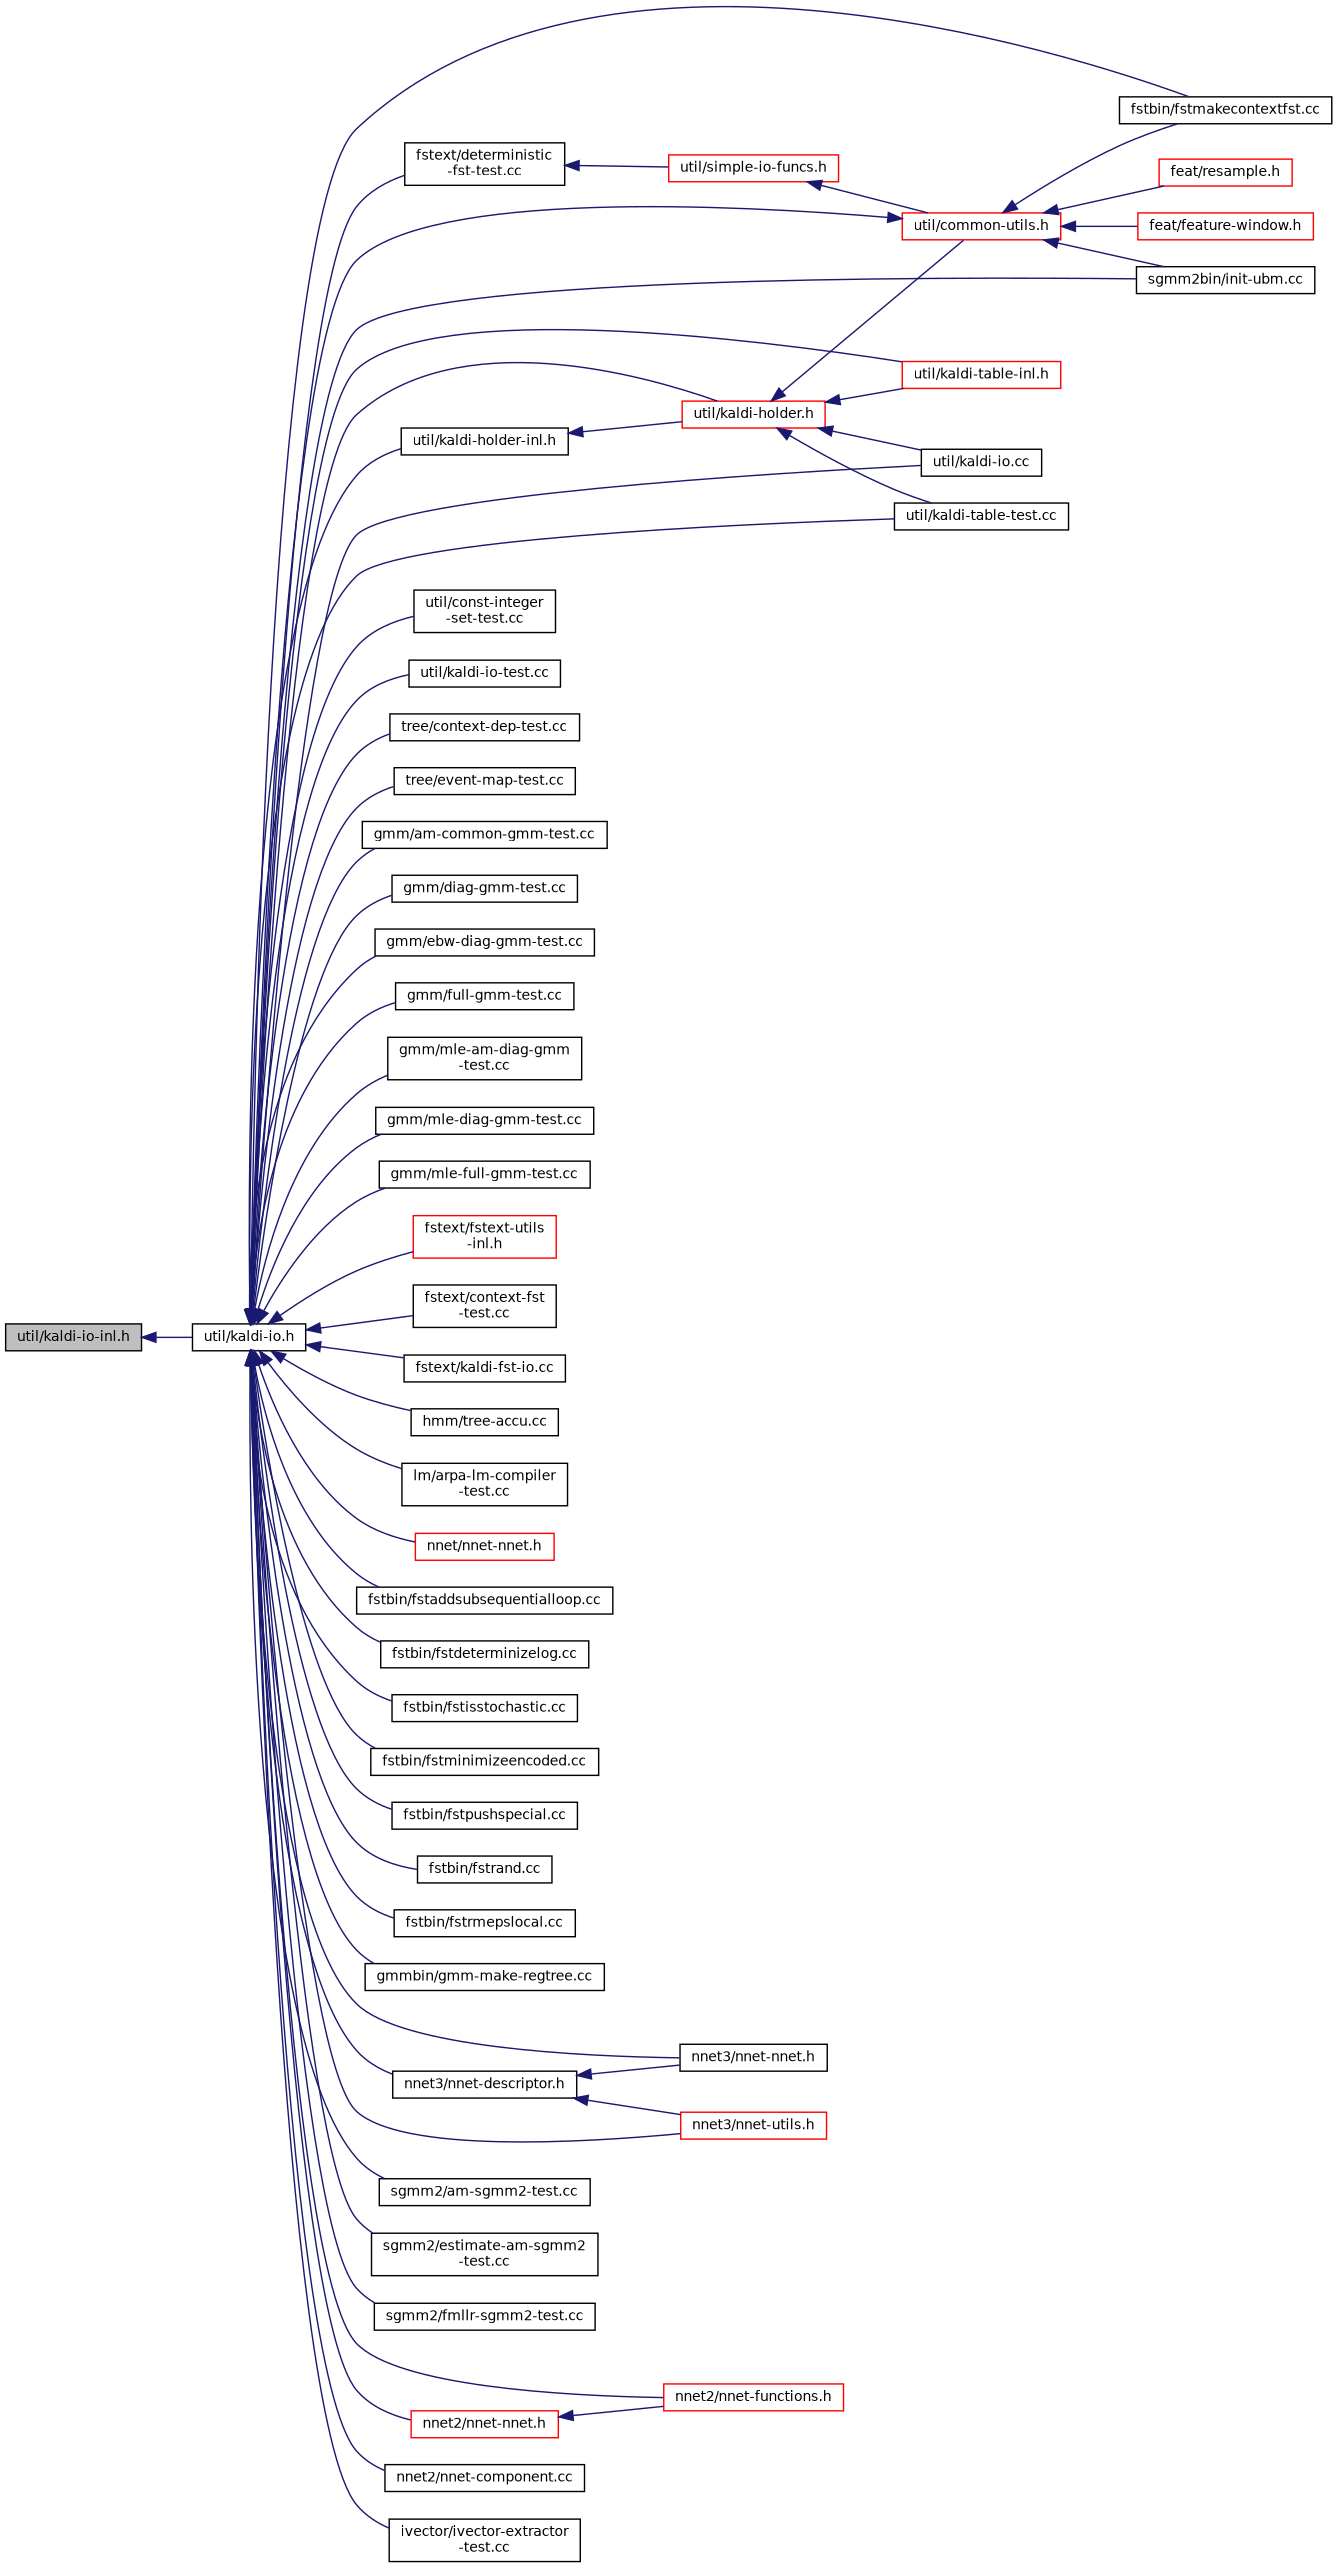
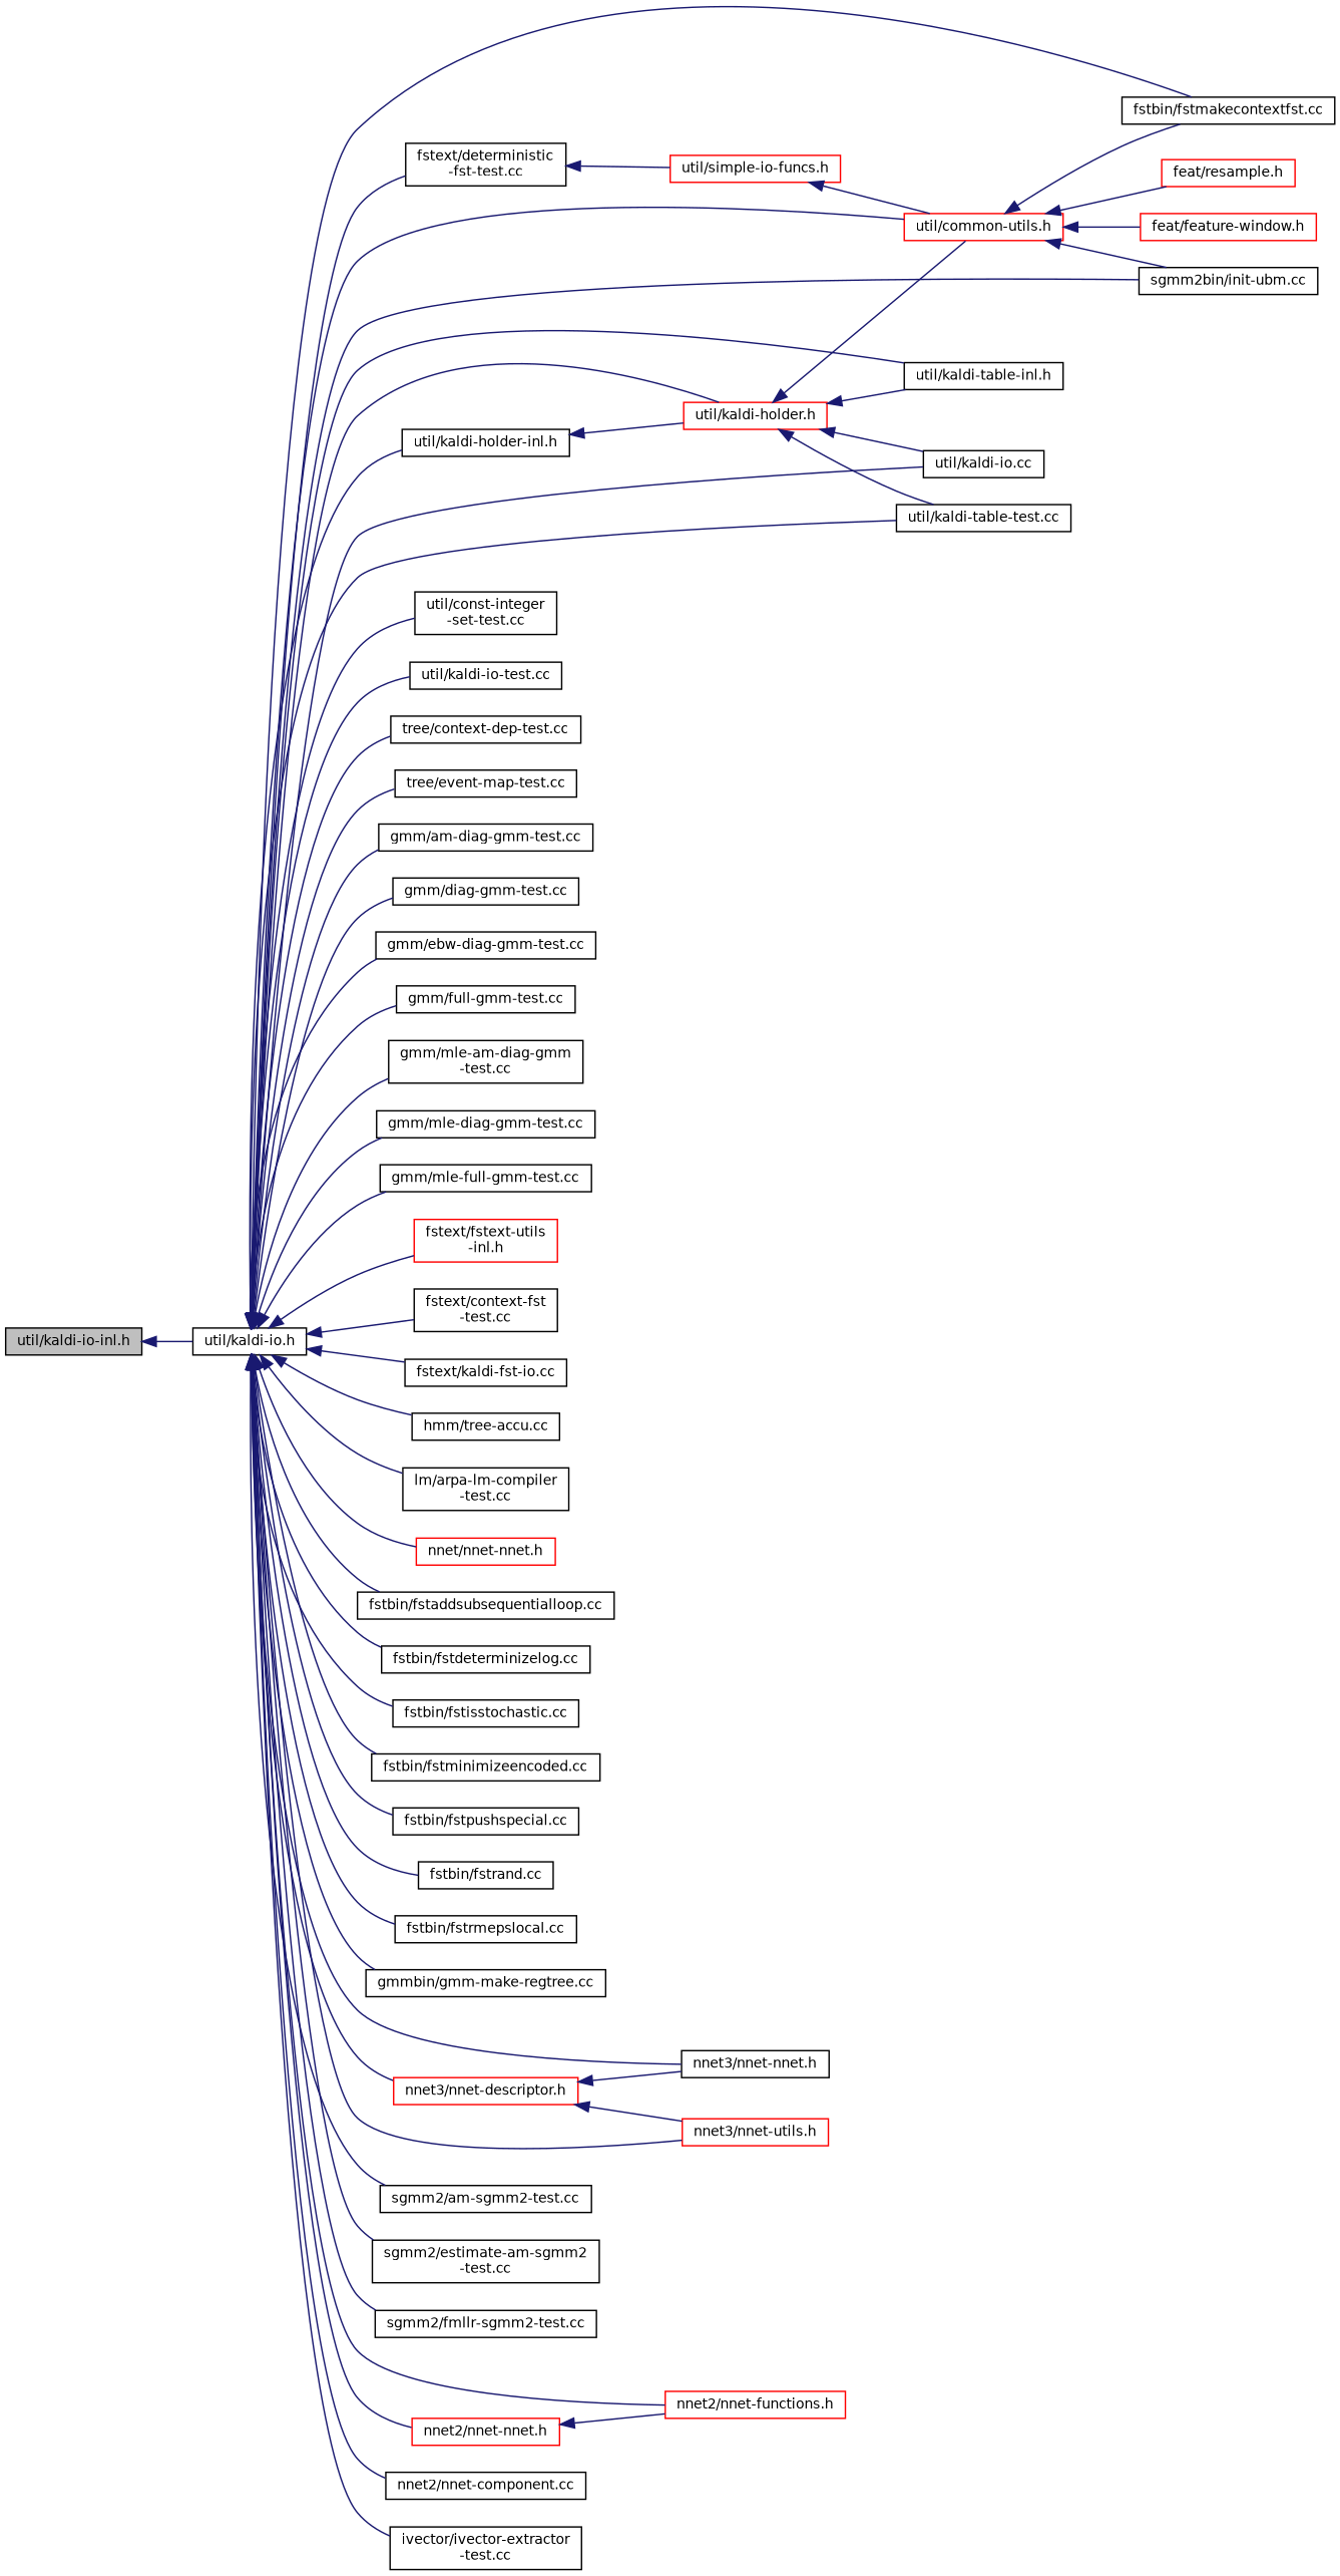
  digraph {
    rankdir=LR
    node [color=black fillcolor=white fontname=Helvetica fontsize=10 shape=record style=filled]
    edge [color=midnightblue dir=back fontname=Helvetica fontsize=10 labelfontname=Helvetica labelfontsize=10 style=solid]
    n1 [fillcolor=grey75 fontcolor=black height=0.2 label="util/kaldi-io-inl.h" width=0.4]
    n2 [height=0.2 label="util/kaldi-io.h" width=0.4]
    n3 [color=red height=0.2 label="util/common-utils.h" width=0.4]
    n4 [height=0.2 label="fstbin/fstmakecontextfst.cc" width=0.4]
    n5 [height=0.2 label="sgmm2bin/init-ubm.cc" width=0.4]
    n6 [color=red height=0.2 label="util/kaldi-holder.h" width=0.4]
-   n7 [color=red height=0.2 label="util/kaldi-table-inl.h" width=0.4]
+   n7 [height=0.2 label="util/kaldi-table-inl.h" width=0.4]
    n8 [height=0.2 label="util/kaldi-io.cc" width=0.4]
    n9 [height=0.2 label="util/kaldi-table-test.cc" width=0.4]
    n10 [height=0.2 label="util/kaldi-holder-inl.h" width=0.4]
    n11 [height=0.2 label="util/const-integer\l-set-test.cc" width=0.4]
    n12 [height=0.2 label="util/kaldi-io-test.cc" width=0.4]
    n13 [height=0.2 label="tree/context-dep-test.cc" width=0.4]
    n14 [height=0.2 label="tree/event-map-test.cc" width=0.4]
-   n15 [height=0.2 label="gmm/am-common-gmm-test.cc" width=0.4]
+   n15 [height=0.2 label="gmm/am-diag-gmm-test.cc" width=0.4]
    n16 [height=0.2 label="gmm/diag-gmm-test.cc" width=0.4]
    n17 [height=0.2 label="gmm/ebw-diag-gmm-test.cc" width=0.4]
    n18 [height=0.2 label="gmm/full-gmm-test.cc" width=0.4]
    n19 [height=0.2 label="gmm/mle-am-diag-gmm\l-test.cc" width=0.4]
    n20 [height=0.2 label="gmm/mle-diag-gmm-test.cc" width=0.4]
    n21 [height=0.2 label="gmm/mle-full-gmm-test.cc" width=0.4]
    n22 [color=red height=0.2 label="fstext/fstext-utils\l-inl.h" width=0.4]
    n23 [height=0.2 label="fstext/context-fst\l-test.cc" width=0.4]
    n24 [height=0.2 label="fstext/deterministic\l-fst-test.cc" width=0.4]
    n25 [height=0.2 label="fstext/kaldi-fst-io.cc" width=0.4]
    n26 [height=0.2 label="hmm/tree-accu.cc" width=0.4]
    n27 [height=0.2 label="lm/arpa-lm-compiler\l-test.cc" width=0.4]
    n28 [color=red height=0.2 label="nnet/nnet-nnet.h" width=0.4]
    n29 [height=0.2 label="fstbin/fstaddsubsequentialloop.cc" width=0.4]
    n30 [height=0.2 label="fstbin/fstdeterminizelog.cc" width=0.4]
    n31 [height=0.2 label="fstbin/fstisstochastic.cc" width=0.4]
    n32 [height=0.2 label="fstbin/fstminimizeencoded.cc" width=0.4]
    n33 [height=0.2 label="fstbin/fstpushspecial.cc" width=0.4]
    n34 [height=0.2 label="fstbin/fstrand.cc" width=0.4]
    n35 [height=0.2 label="fstbin/fstrmepslocal.cc" width=0.4]
    n36 [height=0.2 label="gmmbin/gmm-make-regtree.cc" width=0.4]
    n37 [height=0.2 label="nnet3/nnet-nnet.h" width=0.4]
-   n38 [height=0.2 label="nnet3/nnet-descriptor.h" width=0.4]
+   n38 [color=red height=0.2 label="nnet3/nnet-descriptor.h" width=0.4]
    n39 [color=red height=0.2 label="nnet3/nnet-utils.h" width=0.4]
    n40 [height=0.2 label="sgmm2/am-sgmm2-test.cc" width=0.4]
    n41 [height=0.2 label="sgmm2/estimate-am-sgmm2\l-test.cc" width=0.4]
    n42 [height=0.2 label="sgmm2/fmllr-sgmm2-test.cc" width=0.4]
    n43 [color=red height=0.2 label="nnet2/nnet-nnet.h" width=0.4]
    n44 [color=red height=0.2 label="nnet2/nnet-functions.h" width=0.4]
    n45 [height=0.2 label="nnet2/nnet-component.cc" width=0.4]
    n46 [height=0.2 label="ivector/ivector-extractor\l-test.cc" width=0.4]
    n47 [color=red height=0.2 label="feat/resample.h" width=0.4]
    n48 [color=red height=0.2 label="feat/feature-window.h" width=0.4]
    n49 [color=red height=0.2 label="util/simple-io-funcs.h" width=0.4]
    n1 -> n2
-   n3 -> n2
+   n2 -> n3
    n2 -> n4
    n2 -> n5
    n2 -> n6
    n2 -> n7
    n2 -> n8
    n2 -> n9
    n2 -> n10
    n2 -> n11
    n2 -> n12
    n2 -> n13
    n2 -> n14
    n2 -> n15
    n2 -> n16
    n2 -> n17
    n2 -> n18
    n2 -> n19
    n2 -> n20
    n2 -> n21
    n2 -> n22
    n2 -> n23
    n2 -> n24
    n2 -> n25
    n2 -> n26
    n2 -> n27
    n2 -> n28
    n2 -> n29
    n2 -> n30
    n2 -> n31
    n2 -> n32
    n2 -> n33
    n2 -> n34
    n2 -> n35
    n2 -> n36
    n2 -> n37
    n2 -> n38
    n2 -> n39
    n2 -> n40
    n2 -> n41
    n2 -> n42
    n2 -> n43
    n2 -> n44
    n2 -> n45
    n2 -> n46
    n3 -> n4
    n3 -> n5
    n3 -> n47
    n3 -> n48
    n6 -> n3
    n6 -> n7
    n6 -> n8
    n6 -> n9
    n10 -> n6
    n24 -> n49
    n38 -> n37
    n38 -> n39
    n43 -> n44
    n49 -> n3
  }
